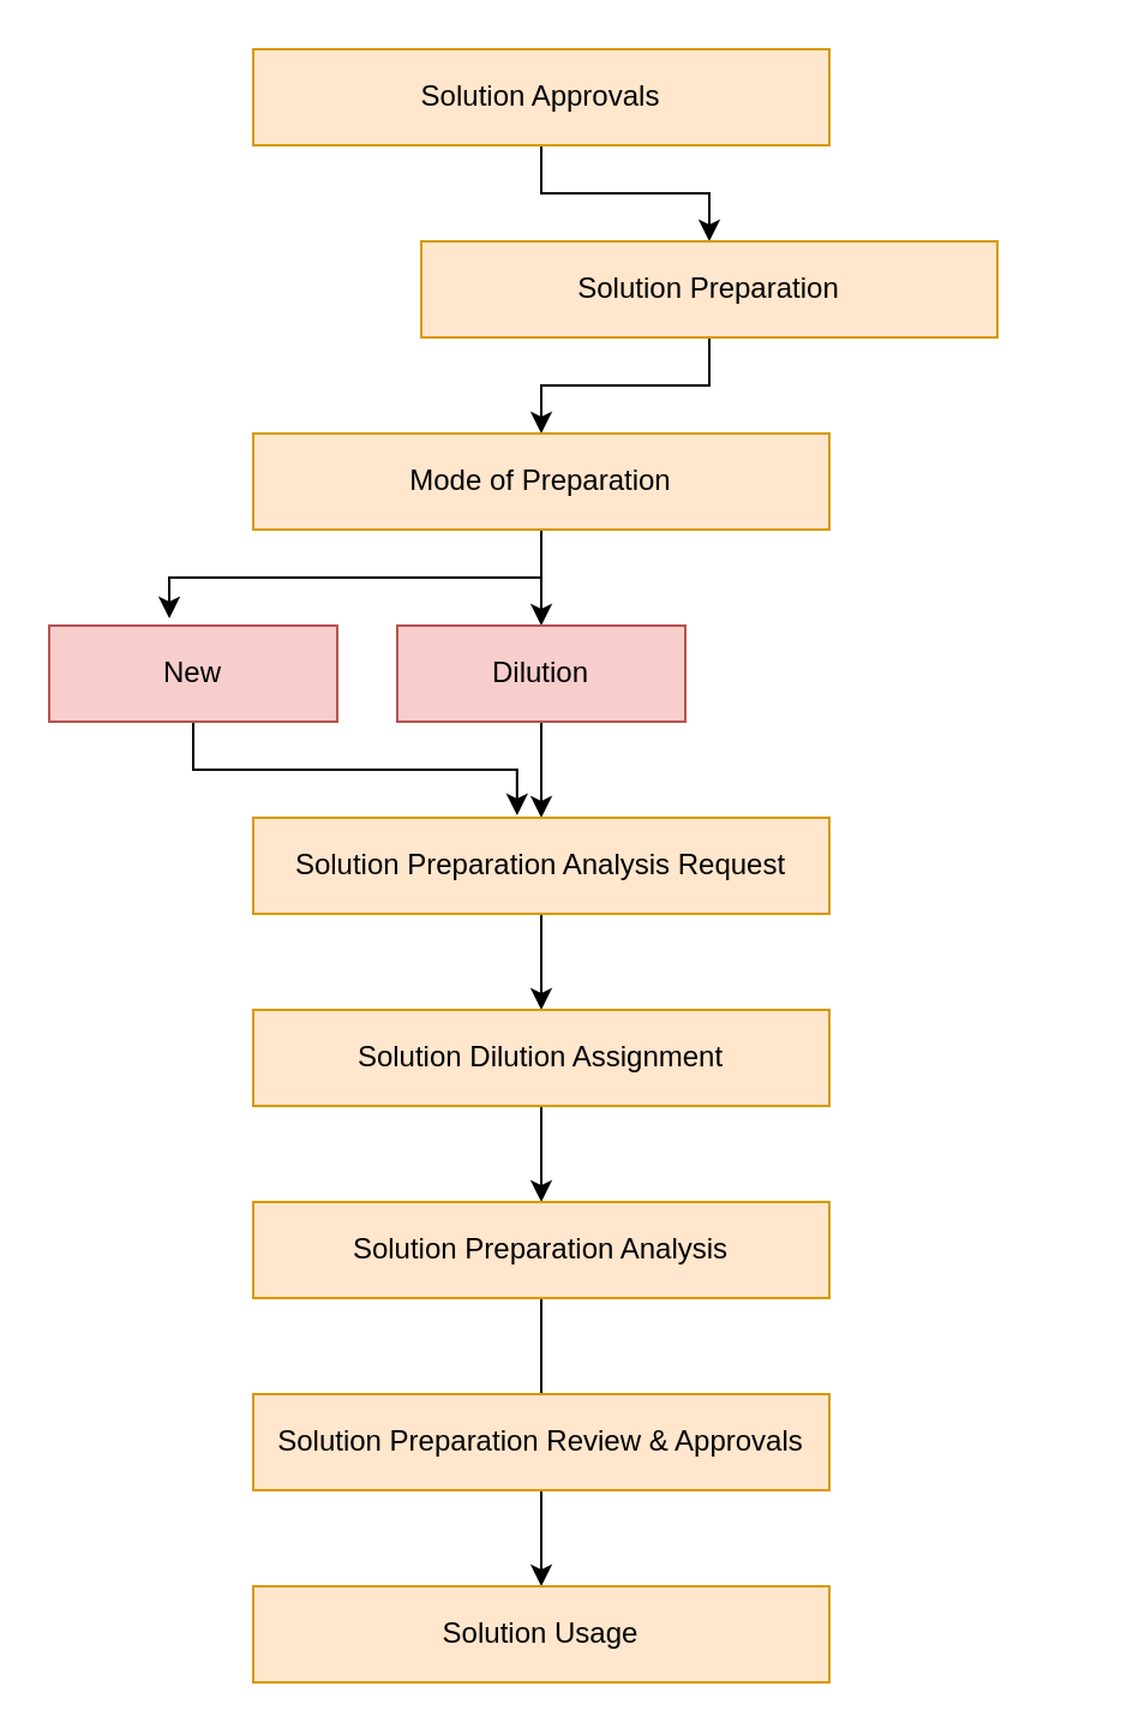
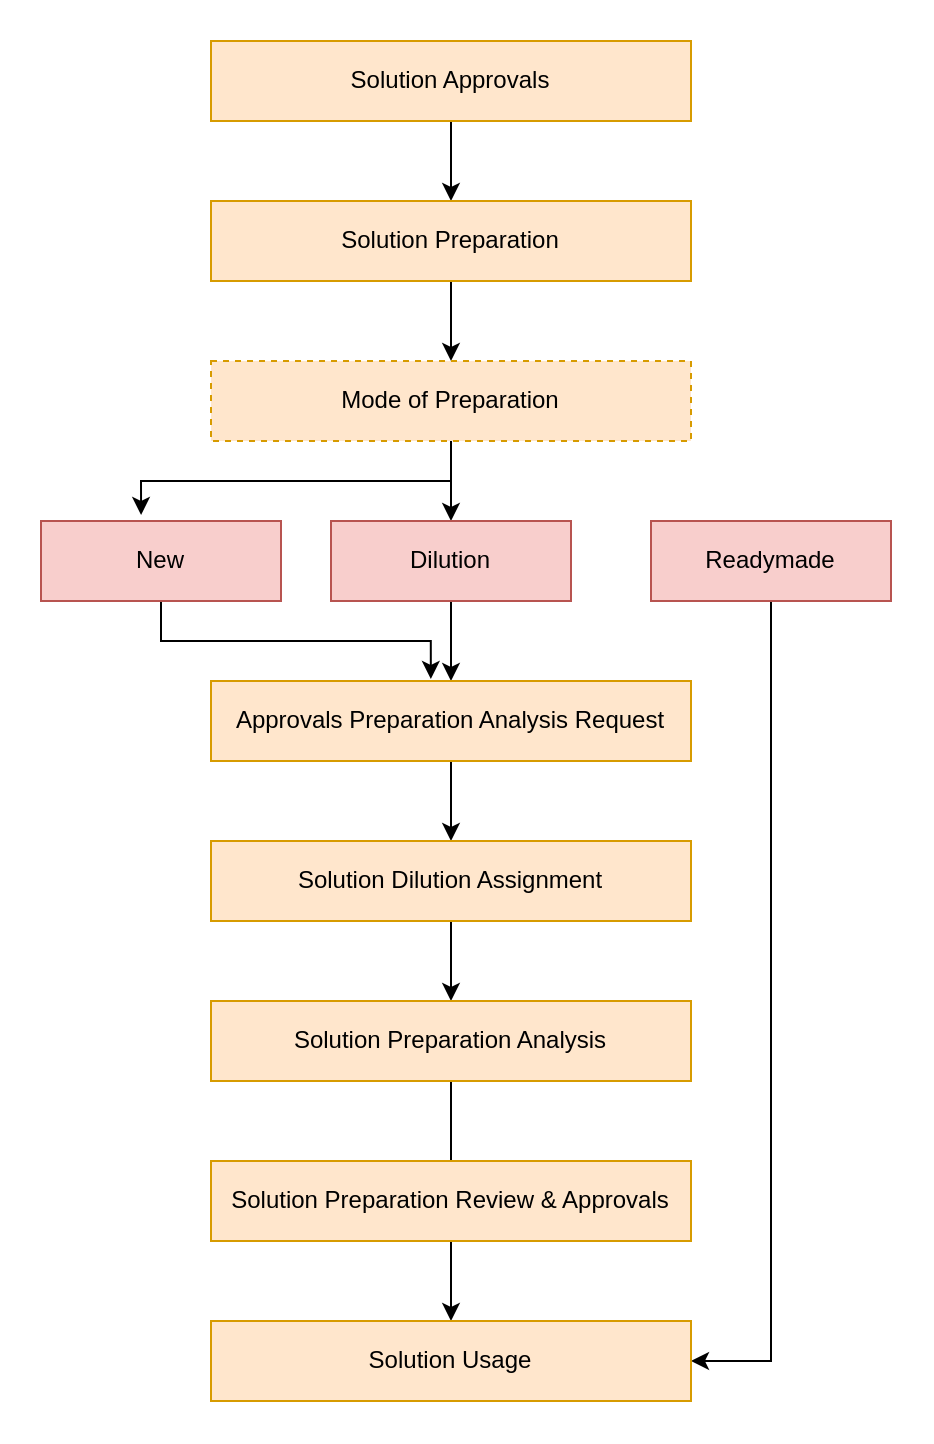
  <mxCell id="0" />
  <mxCell id="1" parent="0" />
  <mxCell id="2" style="edgeStyle=orthogonalEdgeStyle;rounded=0;orthogonalLoop=1;jettySize=auto;html=1;exitX=0.5;exitY=1;exitDx=0;exitDy=0;entryX=0.5;entryY=0;entryDx=0;entryDy=0;" edge="1" parent="1" source="3" target="5"><mxGeometry relative="1" as="geometry" /></mxCell>
  <mxCell id="3" value="Solution Approvals" style="rounded=0;whiteSpace=wrap;html=1;fillColor=#ffe6cc;strokeColor=#d79b00;" vertex="1" parent="1"><mxGeometry x="105" y="20" width="240" height="40" as="geometry" /></mxCell>
  <mxCell id="4" style="edgeStyle=orthogonalEdgeStyle;rounded=0;orthogonalLoop=1;jettySize=auto;html=1;exitX=0.5;exitY=1;exitDx=0;exitDy=0;entryX=0.5;entryY=0;entryDx=0;entryDy=0;" edge="1" parent="1" source="5" target="8"><mxGeometry relative="1" as="geometry" /></mxCell>
- <mxCell id="5" value="Solution Preparation" style="rounded=0;whiteSpace=wrap;html=1;fillColor=#ffe6cc;strokeColor=#d79b00;" vertex="1" parent="1"><mxGeometry x="175" y="100" width="240" height="40" as="geometry" /></mxCell>
+ <mxCell id="5" value="Solution Preparation" style="rounded=0;whiteSpace=wrap;html=1;fillColor=#ffe6cc;strokeColor=#d79b00;" vertex="1" parent="1"><mxGeometry x="105" y="100" width="240" height="40" as="geometry" /></mxCell>
  <mxCell id="6" style="edgeStyle=orthogonalEdgeStyle;rounded=0;orthogonalLoop=1;jettySize=auto;html=1;exitX=0.5;exitY=1;exitDx=0;exitDy=0;entryX=0.417;entryY=-0.075;entryDx=0;entryDy=0;entryPerimeter=0;" edge="1" parent="1" source="8" target="10"><mxGeometry relative="1" as="geometry" /></mxCell>
  <mxCell id="7" style="edgeStyle=orthogonalEdgeStyle;rounded=0;orthogonalLoop=1;jettySize=auto;html=1;exitX=0.5;exitY=1;exitDx=0;exitDy=0;entryX=0.5;entryY=0;entryDx=0;entryDy=0;" edge="1" parent="1" source="8" target="12"><mxGeometry relative="1" as="geometry" /></mxCell>
- <mxCell id="8" value="Mode of Preparation" style="rounded=0;whiteSpace=wrap;html=1;fillColor=#ffe6cc;strokeColor=#d79b00;" vertex="1" parent="1"><mxGeometry x="105" y="180" width="240" height="40" as="geometry" /></mxCell>
+ <mxCell id="8" value="Mode of Preparation" style="rounded=0;whiteSpace=wrap;html=1;fillColor=#ffe6cc;strokeColor=#d79b00;dashed=1;" vertex="1" parent="1"><mxGeometry x="105" y="180" width="240" height="40" as="geometry" /></mxCell>
  <mxCell id="9" style="edgeStyle=orthogonalEdgeStyle;rounded=0;orthogonalLoop=1;jettySize=auto;html=1;exitX=0.5;exitY=1;exitDx=0;exitDy=0;entryX=0.458;entryY=-0.025;entryDx=0;entryDy=0;entryPerimeter=0;" edge="1" parent="1" source="10" target="16"><mxGeometry relative="1" as="geometry" /></mxCell>
  <mxCell id="10" value="New" style="rounded=0;whiteSpace=wrap;html=1;fillColor=#f8cecc;strokeColor=#b85450;" vertex="1" parent="1"><mxGeometry x="20" y="260" width="120" height="40" as="geometry" /></mxCell>
  <mxCell id="11" style="edgeStyle=orthogonalEdgeStyle;rounded=0;orthogonalLoop=1;jettySize=auto;html=1;exitX=0.5;exitY=1;exitDx=0;exitDy=0;" edge="1" parent="1" source="12" target="16"><mxGeometry relative="1" as="geometry" /></mxCell>
  <mxCell id="12" value="Dilution" style="rounded=0;whiteSpace=wrap;html=1;fillColor=#f8cecc;strokeColor=#b85450;" vertex="1" parent="1"><mxGeometry x="165" y="260" width="120" height="40" as="geometry" /></mxCell>
+ <mxCell id="13" style="edgeStyle=orthogonalEdgeStyle;rounded=0;orthogonalLoop=1;jettySize=auto;html=1;exitX=0.5;exitY=1;exitDx=0;exitDy=0;entryX=1;entryY=0.5;entryDx=0;entryDy=0;" edge="1" parent="1" source="14" target="23"><mxGeometry relative="1" as="geometry" /></mxCell>
+ <mxCell id="14" value="Readymade" style="rounded=0;whiteSpace=wrap;html=1;fillColor=#f8cecc;strokeColor=#b85450;" vertex="1" parent="1"><mxGeometry x="325" y="260" width="120" height="40" as="geometry" /></mxCell>
  <mxCell id="15" style="edgeStyle=orthogonalEdgeStyle;rounded=0;orthogonalLoop=1;jettySize=auto;html=1;exitX=0.5;exitY=1;exitDx=0;exitDy=0;entryX=0.5;entryY=0;entryDx=0;entryDy=0;" edge="1" parent="1" source="16" target="18"><mxGeometry relative="1" as="geometry" /></mxCell>
- <mxCell id="16" value="Solution Preparation Analysis Request" style="rounded=0;whiteSpace=wrap;html=1;fillColor=#ffe6cc;strokeColor=#d79b00;" vertex="1" parent="1"><mxGeometry x="105" y="340" width="240" height="40" as="geometry" /></mxCell>
+ <mxCell id="16" value="Approvals Preparation Analysis Request" style="rounded=0;whiteSpace=wrap;html=1;fillColor=#ffe6cc;strokeColor=#d79b00;" vertex="1" parent="1"><mxGeometry x="105" y="340" width="240" height="40" as="geometry" /></mxCell>
  <mxCell id="17" style="edgeStyle=orthogonalEdgeStyle;rounded=0;orthogonalLoop=1;jettySize=auto;html=1;exitX=0.5;exitY=1;exitDx=0;exitDy=0;entryX=0.5;entryY=0;entryDx=0;entryDy=0;" edge="1" parent="1" source="18" target="20"><mxGeometry relative="1" as="geometry" /></mxCell>
  <mxCell id="18" value="Solution Dilution Assignment" style="rounded=0;whiteSpace=wrap;html=1;fillColor=#ffe6cc;strokeColor=#d79b00;" vertex="1" parent="1"><mxGeometry x="105" y="420" width="240" height="40" as="geometry" /></mxCell>
  <mxCell id="19" style="edgeStyle=orthogonalEdgeStyle;rounded=0;orthogonalLoop=1;jettySize=auto;html=1;exitX=0.5;exitY=1;exitDx=0;exitDy=0;entryX=0.5;entryY=0;entryDx=0;entryDy=0;endArrow=none;" edge="1" parent="1" source="20" target="22"><mxGeometry relative="1" as="geometry" /></mxCell>
  <mxCell id="20" value="Solution Preparation Analysis" style="rounded=0;whiteSpace=wrap;html=1;fillColor=#ffe6cc;strokeColor=#d79b00;" vertex="1" parent="1"><mxGeometry x="105" y="500" width="240" height="40" as="geometry" /></mxCell>
  <mxCell id="21" style="edgeStyle=orthogonalEdgeStyle;rounded=0;orthogonalLoop=1;jettySize=auto;html=1;exitX=0.5;exitY=1;exitDx=0;exitDy=0;entryX=0.5;entryY=0;entryDx=0;entryDy=0;" edge="1" parent="1" source="22" target="23"><mxGeometry relative="1" as="geometry" /></mxCell>
  <mxCell id="22" value="Solution Preparation Review &amp;amp; Approvals" style="rounded=0;whiteSpace=wrap;html=1;fillColor=#ffe6cc;strokeColor=#d79b00;" vertex="1" parent="1"><mxGeometry x="105" y="580" width="240" height="40" as="geometry" /></mxCell>
  <mxCell id="23" value="Solution Usage" style="rounded=0;whiteSpace=wrap;html=1;fillColor=#ffe6cc;strokeColor=#d79b00;" vertex="1" parent="1"><mxGeometry x="105" y="660" width="240" height="40" as="geometry" /></mxCell>
